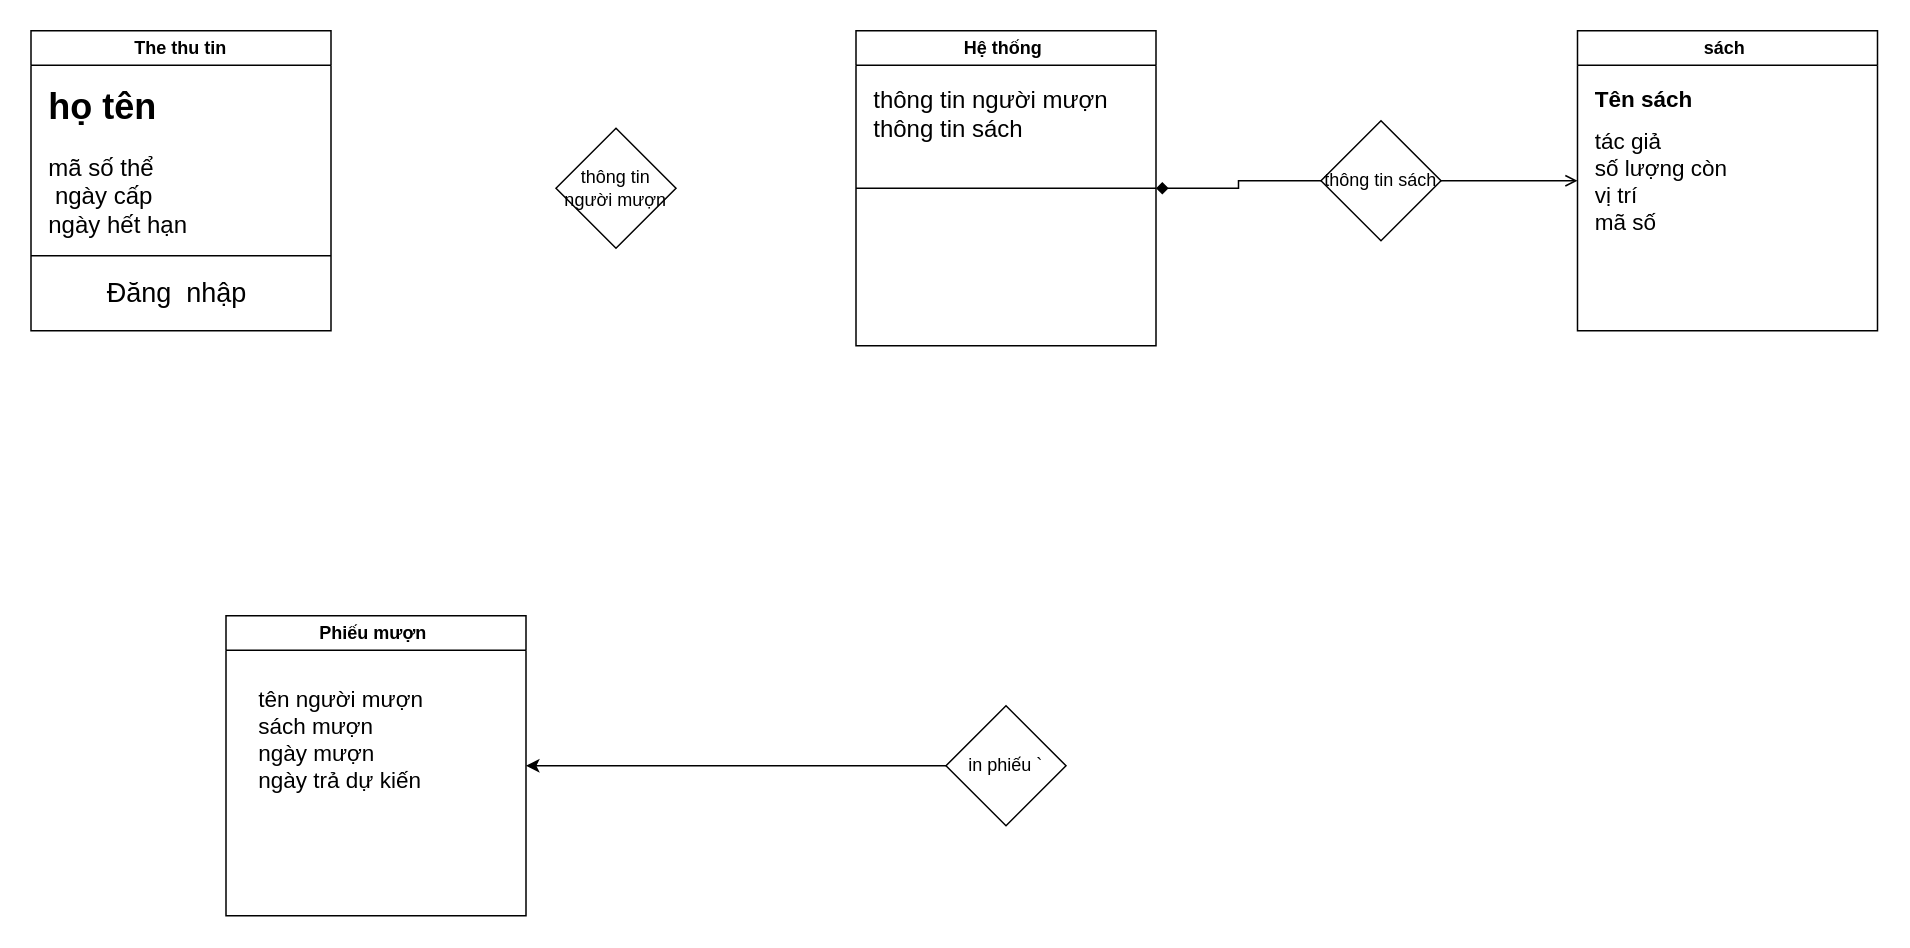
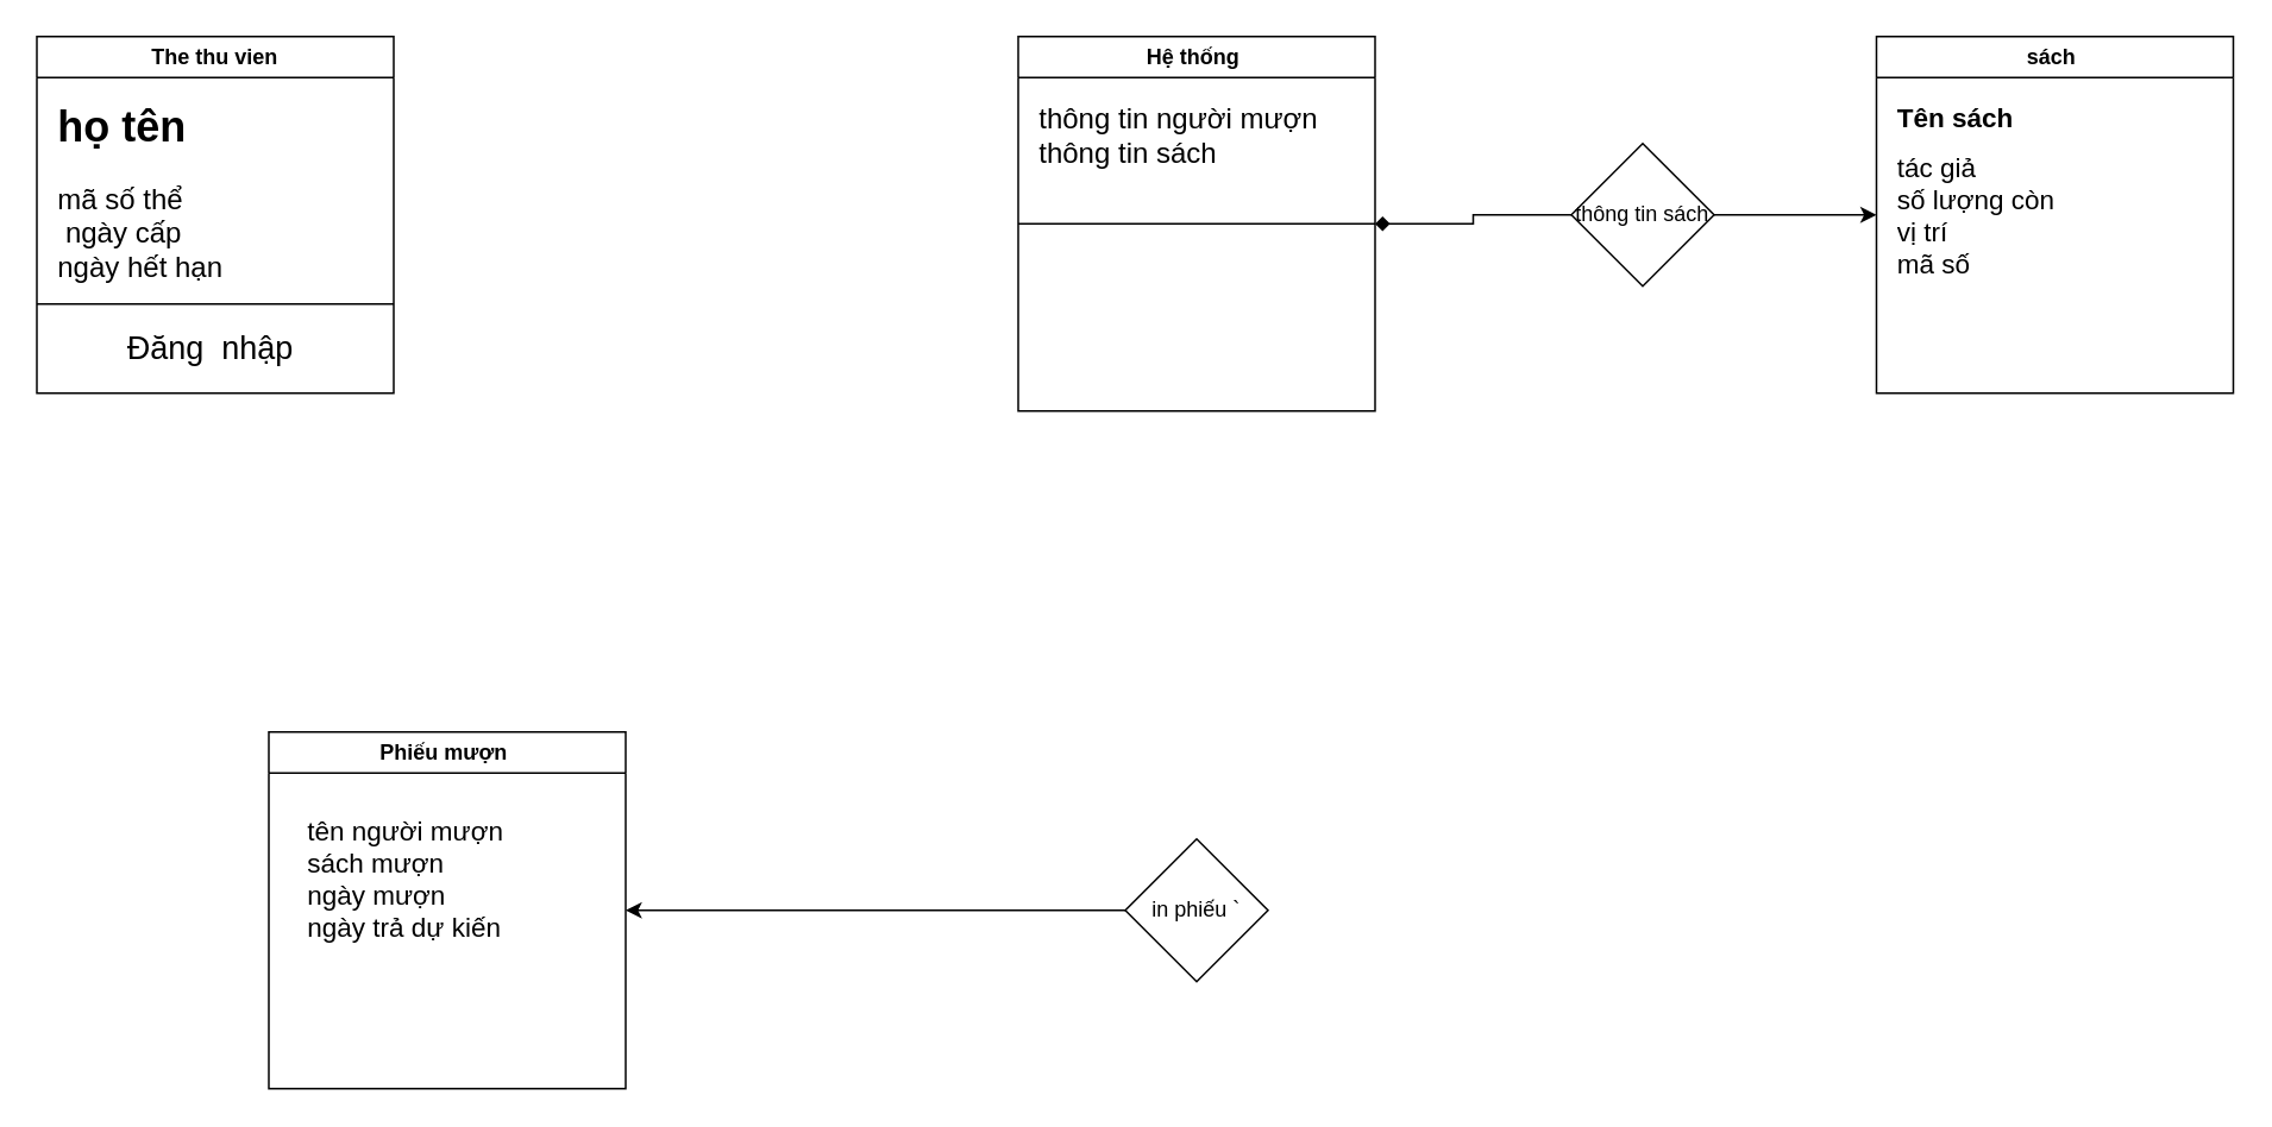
  <mxCell id="0" />
  <mxCell id="1" parent="0" />
- <mxCell id="2" value="The thu tin" style="swimlane;whiteSpace=wrap;html=1;" vertex="1" parent="1"><mxGeometry x="20" y="20" width="200" height="200" as="geometry" /></mxCell>
+ <mxCell id="2" value="The thu vien" style="swimlane;whiteSpace=wrap;html=1;" vertex="1" parent="1"><mxGeometry x="20" y="20" width="200" height="200" as="geometry" /></mxCell>
  <mxCell id="3" value="&lt;h1 style=&quot;margin-top: 0px;&quot;&gt;họ tên&amp;nbsp;&lt;/h1&gt;&lt;div style=&quot;font-size: 16px;&quot;&gt;mã số thể&amp;nbsp;&lt;/div&gt;&lt;div style=&quot;font-size: 16px;&quot;&gt;&amp;nbsp;ngày cấp&amp;nbsp;&lt;/div&gt;&lt;div style=&quot;font-size: 16px;&quot;&gt;ngày hết hạn&amp;nbsp;&lt;/div&gt;" style="text;html=1;whiteSpace=wrap;overflow=hidden;rounded=0;" vertex="1" parent="2"><mxGeometry x="10" y="30" width="180" height="120" as="geometry" /></mxCell>
  <mxCell id="4" value="&lt;font style=&quot;font-size: 18px;&quot;&gt;Đăng&amp;nbsp; nhập&amp;nbsp;&lt;/font&gt;" style="text;html=1;align=center;verticalAlign=middle;whiteSpace=wrap;rounded=0;" vertex="1" parent="2"><mxGeometry x="20" y="160" width="160" height="30" as="geometry" /></mxCell>
  <mxCell id="5" value="" style="endArrow=none;html=1;rounded=0;exitX=0;exitY=0.75;exitDx=0;exitDy=0;entryX=1;entryY=0.75;entryDx=0;entryDy=0;" edge="1" parent="1" source="2" target="2"><mxGeometry width="50" height="50" relative="1" as="geometry"><mxPoint x="320" y="300" as="sourcePoint" /><mxPoint x="370" y="250" as="targetPoint" /></mxGeometry></mxCell>
  <mxCell id="6" value="" style="group" vertex="1" connectable="0" parent="1"><mxGeometry x="570" y="20" width="200" height="210" as="geometry" /></mxCell>
  <mxCell id="7" value="Hệ thống&amp;nbsp;" style="swimlane;whiteSpace=wrap;html=1;" vertex="1" parent="6"><mxGeometry width="200" height="210" as="geometry" /></mxCell>
  <mxCell id="8" value="thông tin người mượn&lt;div style=&quot;font-size: 16px;&quot;&gt;thông tin sách&lt;/div&gt;&lt;div style=&quot;font-size: 16px;&quot;&gt;&lt;br style=&quot;font-size: 16px;&quot;&gt;&lt;/div&gt;" style="text;html=1;whiteSpace=wrap;overflow=hidden;rounded=0;fontSize=16;" vertex="1" parent="7"><mxGeometry x="10" y="30" width="180" height="50" as="geometry" /></mxCell>
  <mxCell id="9" value="" style="endArrow=none;html=1;rounded=0;exitX=0;exitY=0.5;exitDx=0;exitDy=0;entryX=1;entryY=0.5;entryDx=0;entryDy=0;" edge="1" parent="6" source="7" target="7"><mxGeometry width="50" height="50" relative="1" as="geometry"><mxPoint x="50" y="120" as="sourcePoint" /><mxPoint x="100" y="70" as="targetPoint" /></mxGeometry></mxCell>
  <mxCell id="10" value="sách&amp;nbsp;" style="swimlane;whiteSpace=wrap;html=1;container=0;" vertex="1" parent="1"><mxGeometry x="1051" y="20" width="200" height="200" as="geometry" /></mxCell>
  <mxCell id="11" value="&lt;h1 style=&quot;margin-top: 0px; font-size: 15px;&quot;&gt;&lt;font style=&quot;font-size: 15px;&quot;&gt;Tên sách&amp;nbsp;&lt;/font&gt;&lt;/h1&gt;&lt;div style=&quot;font-size: 15px;&quot;&gt;&lt;font style=&quot;font-size: 15px;&quot;&gt;tác giả&amp;nbsp;&lt;/font&gt;&lt;/div&gt;&lt;div style=&quot;font-size: 15px;&quot;&gt;&lt;font style=&quot;font-size: 15px;&quot;&gt;số lượng còn&amp;nbsp;&lt;/font&gt;&lt;/div&gt;&lt;div style=&quot;font-size: 15px;&quot;&gt;&lt;font style=&quot;font-size: 15px;&quot;&gt;vị trí&amp;nbsp;&lt;/font&gt;&lt;/div&gt;&lt;div style=&quot;font-size: 15px;&quot;&gt;&lt;font style=&quot;font-size: 15px;&quot;&gt;mã số&lt;/font&gt;&lt;/div&gt;" style="text;html=1;whiteSpace=wrap;overflow=hidden;rounded=0;container=0;" vertex="1" parent="10"><mxGeometry x="10" y="30" width="180" height="120" as="geometry" /></mxCell>
  <mxCell id="12" value="Phiếu mượn&amp;nbsp;" style="swimlane;whiteSpace=wrap;html=1;" vertex="1" parent="1"><mxGeometry x="150" y="410" width="200" height="200" as="geometry" /></mxCell>
  <mxCell id="13" value="&lt;font style=&quot;font-size: 15px;&quot;&gt;tên người mượn&lt;/font&gt;&lt;div style=&quot;font-size: 15px;&quot;&gt;&lt;font style=&quot;font-size: 15px;&quot;&gt;sách mượn&amp;nbsp;&lt;/font&gt;&lt;/div&gt;&lt;div style=&quot;font-size: 15px;&quot;&gt;&lt;font style=&quot;font-size: 15px;&quot;&gt;ngày mượn&amp;nbsp;&lt;/font&gt;&lt;/div&gt;&lt;div style=&quot;font-size: 15px;&quot;&gt;&lt;font style=&quot;font-size: 15px;&quot;&gt;ngày trả dự kiến&amp;nbsp;&lt;/font&gt;&lt;/div&gt;&lt;div style=&quot;font-size: 15px;&quot;&gt;&lt;br&gt;&lt;/div&gt;" style="text;html=1;whiteSpace=wrap;overflow=hidden;rounded=0;" vertex="1" parent="12"><mxGeometry x="20" y="40" width="180" height="120" as="geometry" /></mxCell>
- <mxCell id="14" value="thông tin người mượn" style="rhombus;whiteSpace=wrap;html=1;" vertex="1" parent="1"><mxGeometry x="370" y="85" width="80" height="80" as="geometry" /></mxCell>
  <mxCell id="15" style="edgeStyle=orthogonalEdgeStyle;rounded=0;orthogonalLoop=1;jettySize=auto;html=1;entryX=1;entryY=0.5;entryDx=0;entryDy=0;endArrow=diamond;" edge="1" parent="1" source="17" target="7"><mxGeometry relative="1" as="geometry" /></mxCell>
- <mxCell id="16" style="edgeStyle=orthogonalEdgeStyle;rounded=0;orthogonalLoop=1;jettySize=auto;html=1;entryX=0;entryY=0.5;entryDx=0;entryDy=0;endArrow=open;" edge="1" parent="1" source="17" target="10"><mxGeometry relative="1" as="geometry" /></mxCell>
+ <mxCell id="16" style="edgeStyle=orthogonalEdgeStyle;rounded=0;orthogonalLoop=1;jettySize=auto;html=1;entryX=0;entryY=0.5;entryDx=0;entryDy=0;" edge="1" parent="1" source="17" target="10"><mxGeometry relative="1" as="geometry" /></mxCell>
  <mxCell id="17" value="thông tin sách" style="rhombus;whiteSpace=wrap;html=1;" vertex="1" parent="1"><mxGeometry x="880" y="80" width="80" height="80" as="geometry" /></mxCell>
  <mxCell id="18" style="edgeStyle=orthogonalEdgeStyle;rounded=0;orthogonalLoop=1;jettySize=auto;html=1;" edge="1" parent="1" source="19" target="13"><mxGeometry relative="1" as="geometry" /></mxCell>
  <mxCell id="19" value="in phiếu `" style="rhombus;whiteSpace=wrap;html=1;" vertex="1" parent="1"><mxGeometry x="630" y="470" width="80" height="80" as="geometry" /></mxCell>
